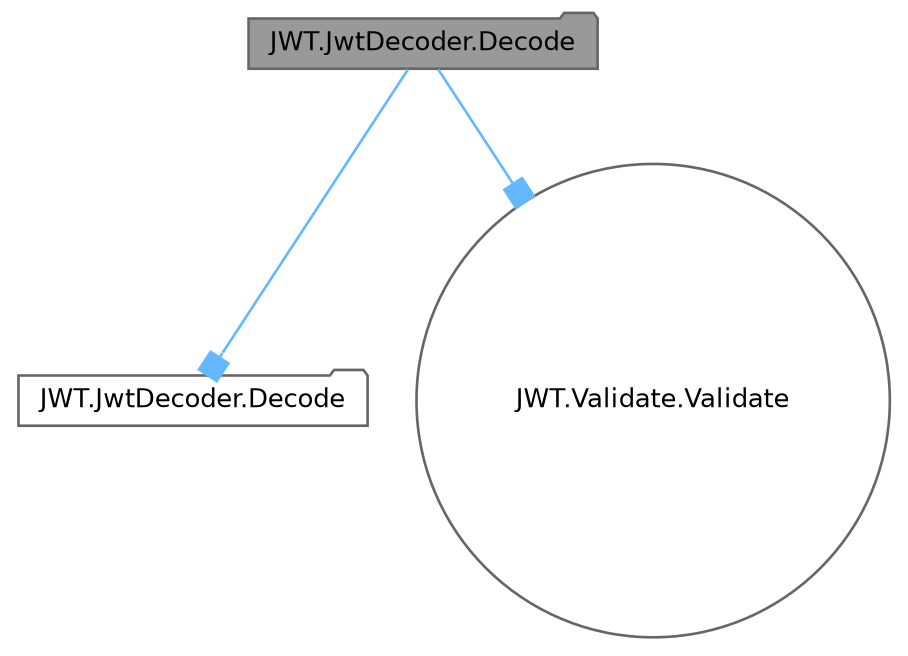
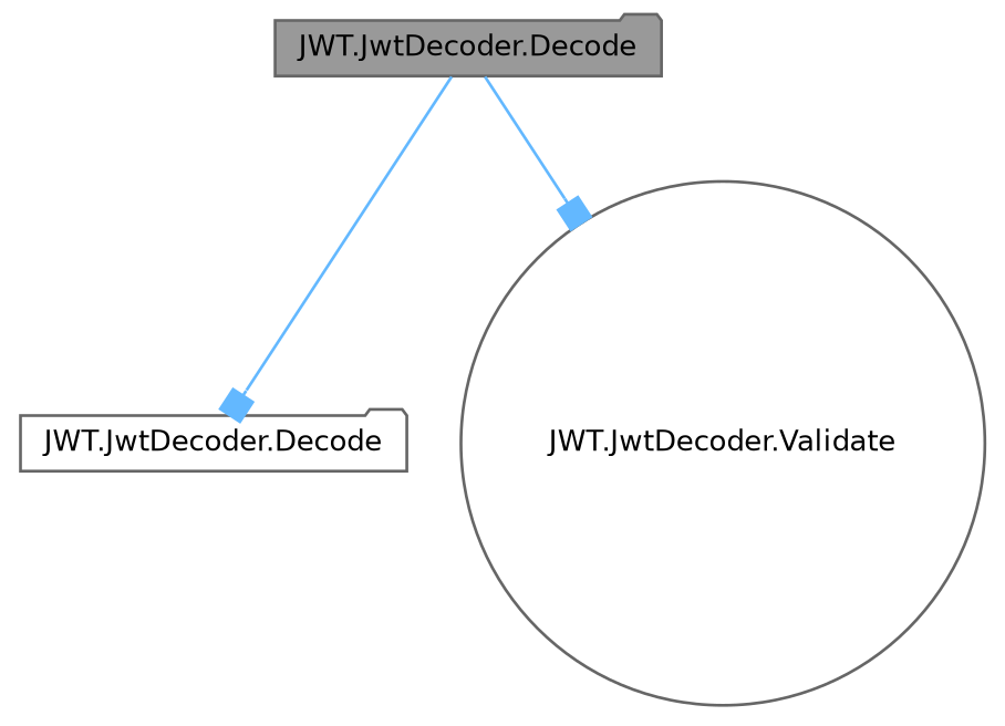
  digraph {
    rankdir=TB
    node [color=grey40 fillcolor=white fontname=Helvetica fontsize=10 shape=folder style=filled]
    edge [color=steelblue1 fontname=Helvetica fontsize=10 labelfontname=Helvetica labelfontsize=10 style=solid arrowhead=box]
    n1 [color=gray40 fillcolor=grey60 fontcolor=black height=0.2 label="JWT.JwtDecoder.Decode" width=0.4]
    n2 [height=0.2 label="JWT.JwtDecoder.Decode" width=0.4]
-   n3 [height=0.2 label="JWT.Validate.Validate" shape=circle width=0.4]
+   n3 [height=0.2 label="JWT.JwtDecoder.Validate" shape=circle width=0.4]
    n1 -> n2
    n1 -> n3
  }
